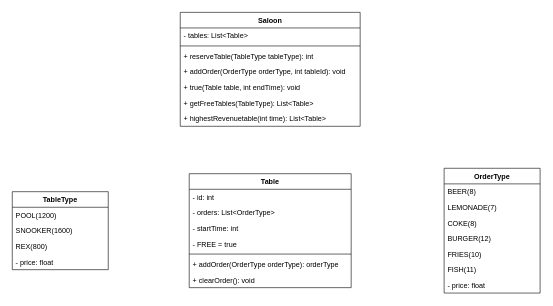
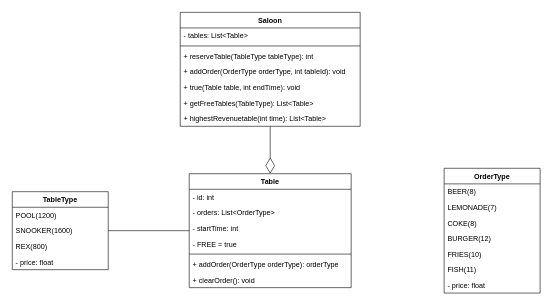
  <mxCell id="0" />
  <mxCell id="1" parent="0" />
+ <mxCell id="2" style="edgeStyle=orthogonalEdgeStyle;rounded=0;orthogonalLoop=1;jettySize=auto;html=1;endArrow=none;endFill=0;" edge="1" parent="1" source="3" target="24"><mxGeometry relative="1" as="geometry" /></mxCell>
  <mxCell id="3" value="TableType" style="swimlane;fontStyle=1;childLayout=stackLayout;horizontal=1;startSize=26;horizontalStack=0;resizeParent=1;resizeParentMax=0;resizeLast=0;collapsible=1;marginBottom=0;" parent="1" vertex="1"><mxGeometry x="20" y="319" width="160" height="130" as="geometry" /></mxCell>
  <mxCell id="4" value="POOL(1200)" style="text;strokeColor=none;fillColor=none;align=left;verticalAlign=top;spacingLeft=4;spacingRight=4;overflow=hidden;rotatable=0;points=[[0,0.5],[1,0.5]];portConstraint=eastwest;" parent="3" vertex="1"><mxGeometry y="26" width="160" height="26" as="geometry" /></mxCell>
  <mxCell id="5" value="SNOOKER(1600)" style="text;strokeColor=none;fillColor=none;align=left;verticalAlign=top;spacingLeft=4;spacingRight=4;overflow=hidden;rotatable=0;points=[[0,0.5],[1,0.5]];portConstraint=eastwest;" parent="3" vertex="1"><mxGeometry y="52" width="160" height="26" as="geometry" /></mxCell>
  <mxCell id="6" value="REX(800)" style="text;strokeColor=none;fillColor=none;align=left;verticalAlign=top;spacingLeft=4;spacingRight=4;overflow=hidden;rotatable=0;points=[[0,0.5],[1,0.5]];portConstraint=eastwest;" parent="3" vertex="1"><mxGeometry y="78" width="160" height="26" as="geometry" /></mxCell>
  <mxCell id="7" value="- price: float" style="text;strokeColor=none;fillColor=none;align=left;verticalAlign=top;spacingLeft=4;spacingRight=4;overflow=hidden;rotatable=0;points=[[0,0.5],[1,0.5]];portConstraint=eastwest;" parent="3" vertex="1"><mxGeometry y="104" width="160" height="26" as="geometry" /></mxCell>
  <mxCell id="8" value="Saloon" style="swimlane;fontStyle=1;childLayout=stackLayout;horizontal=1;startSize=26;horizontalStack=0;resizeParent=1;resizeParentMax=0;resizeLast=0;collapsible=1;marginBottom=0;" parent="1" vertex="1"><mxGeometry x="300" y="20" width="300" height="190" as="geometry" /></mxCell>
  <mxCell id="9" value="- tables: List&lt;Table&gt;" style="text;strokeColor=none;fillColor=none;align=left;verticalAlign=top;spacingLeft=4;spacingRight=4;overflow=hidden;rotatable=0;points=[[0,0.5],[1,0.5]];portConstraint=eastwest;" parent="8" vertex="1"><mxGeometry y="26" width="300" height="26" as="geometry" /></mxCell>
  <mxCell id="10" value="" style="line;strokeWidth=1;fillColor=none;align=left;verticalAlign=middle;spacingTop=-1;spacingLeft=3;spacingRight=3;rotatable=0;labelPosition=right;points=[];portConstraint=eastwest;" parent="8" vertex="1"><mxGeometry y="52" width="300" height="8" as="geometry" /></mxCell>
  <mxCell id="11" value="+ reserveTable(TableType tableType): int" style="text;strokeColor=none;fillColor=none;align=left;verticalAlign=top;spacingLeft=4;spacingRight=4;overflow=hidden;rotatable=0;points=[[0,0.5],[1,0.5]];portConstraint=eastwest;" parent="8" vertex="1"><mxGeometry y="60" width="300" height="26" as="geometry" /></mxCell>
  <mxCell id="12" value="+ addOrder(OrderType orderType, int tableId): void" style="text;strokeColor=none;fillColor=none;align=left;verticalAlign=top;spacingLeft=4;spacingRight=4;overflow=hidden;rotatable=0;points=[[0,0.5],[1,0.5]];portConstraint=eastwest;" parent="8" vertex="1"><mxGeometry y="86" width="300" height="26" as="geometry" /></mxCell>
  <mxCell id="13" value="+ true(Table table, int endTime): void" style="text;strokeColor=none;fillColor=none;align=left;verticalAlign=top;spacingLeft=4;spacingRight=4;overflow=hidden;rotatable=0;points=[[0,0.5],[1,0.5]];portConstraint=eastwest;" parent="8" vertex="1"><mxGeometry y="112" width="300" height="26" as="geometry" /></mxCell>
  <mxCell id="14" value="+ getFreeTables(TableType): List&lt;Table&gt;" style="text;strokeColor=none;fillColor=none;align=left;verticalAlign=top;spacingLeft=4;spacingRight=4;overflow=hidden;rotatable=0;points=[[0,0.5],[1,0.5]];portConstraint=eastwest;" parent="8" vertex="1"><mxGeometry y="138" width="300" height="26" as="geometry" /></mxCell>
  <mxCell id="15" value="+ highestRevenuetable(int time): List&lt;Table&gt;" style="text;strokeColor=none;fillColor=none;align=left;verticalAlign=top;spacingLeft=4;spacingRight=4;overflow=hidden;rotatable=0;points=[[0,0.5],[1,0.5]];portConstraint=eastwest;" parent="8" vertex="1"><mxGeometry y="164" width="300" height="26" as="geometry" /></mxCell>
  <mxCell id="16" value="OrderType" style="swimlane;fontStyle=1;childLayout=stackLayout;horizontal=1;startSize=26;horizontalStack=0;resizeParent=1;resizeParentMax=0;resizeLast=0;collapsible=1;marginBottom=0;" parent="1" vertex="1"><mxGeometry x="740" y="280" width="160" height="208" as="geometry" /></mxCell>
  <mxCell id="17" value="BEER(8)" style="text;strokeColor=none;fillColor=none;align=left;verticalAlign=top;spacingLeft=4;spacingRight=4;overflow=hidden;rotatable=0;points=[[0,0.5],[1,0.5]];portConstraint=eastwest;" parent="16" vertex="1"><mxGeometry y="26" width="160" height="26" as="geometry" /></mxCell>
  <mxCell id="18" value="LEMONADE(7)" style="text;strokeColor=none;fillColor=none;align=left;verticalAlign=top;spacingLeft=4;spacingRight=4;overflow=hidden;rotatable=0;points=[[0,0.5],[1,0.5]];portConstraint=eastwest;" parent="16" vertex="1"><mxGeometry y="52" width="160" height="26" as="geometry" /></mxCell>
  <mxCell id="19" value="COKE(8)" style="text;strokeColor=none;fillColor=none;align=left;verticalAlign=top;spacingLeft=4;spacingRight=4;overflow=hidden;rotatable=0;points=[[0,0.5],[1,0.5]];portConstraint=eastwest;" parent="16" vertex="1"><mxGeometry y="78" width="160" height="26" as="geometry" /></mxCell>
  <mxCell id="20" value="BURGER(12)" style="text;strokeColor=none;fillColor=none;align=left;verticalAlign=top;spacingLeft=4;spacingRight=4;overflow=hidden;rotatable=0;points=[[0,0.5],[1,0.5]];portConstraint=eastwest;" parent="16" vertex="1"><mxGeometry y="104" width="160" height="26" as="geometry" /></mxCell>
  <mxCell id="21" value="FRIES(10)" style="text;strokeColor=none;fillColor=none;align=left;verticalAlign=top;spacingLeft=4;spacingRight=4;overflow=hidden;rotatable=0;points=[[0,0.5],[1,0.5]];portConstraint=eastwest;" parent="16" vertex="1"><mxGeometry y="130" width="160" height="26" as="geometry" /></mxCell>
  <mxCell id="22" value="FISH(11)" style="text;strokeColor=none;fillColor=none;align=left;verticalAlign=top;spacingLeft=4;spacingRight=4;overflow=hidden;rotatable=0;points=[[0,0.5],[1,0.5]];portConstraint=eastwest;" parent="16" vertex="1"><mxGeometry y="156" width="160" height="26" as="geometry" /></mxCell>
  <mxCell id="23" value="- price: float" style="text;strokeColor=none;fillColor=none;align=left;verticalAlign=top;spacingLeft=4;spacingRight=4;overflow=hidden;rotatable=0;points=[[0,0.5],[1,0.5]];portConstraint=eastwest;" parent="16" vertex="1"><mxGeometry y="182" width="160" height="26" as="geometry" /></mxCell>
  <mxCell id="24" value="Table" style="swimlane;fontStyle=1;childLayout=stackLayout;horizontal=1;startSize=26;horizontalStack=0;resizeParent=1;resizeParentMax=0;resizeLast=0;collapsible=1;marginBottom=0;" parent="1" vertex="1"><mxGeometry x="315" y="289" width="270" height="190" as="geometry" /></mxCell>
  <mxCell id="25" value="- id: int" style="text;strokeColor=none;fillColor=none;align=left;verticalAlign=top;spacingLeft=4;spacingRight=4;overflow=hidden;rotatable=0;points=[[0,0.5],[1,0.5]];portConstraint=eastwest;" parent="24" vertex="1"><mxGeometry y="26" width="270" height="26" as="geometry" /></mxCell>
  <mxCell id="26" value="- orders: List&lt;OrderType&gt;" style="text;strokeColor=none;fillColor=none;align=left;verticalAlign=top;spacingLeft=4;spacingRight=4;overflow=hidden;rotatable=0;points=[[0,0.5],[1,0.5]];portConstraint=eastwest;" parent="24" vertex="1"><mxGeometry y="52" width="270" height="26" as="geometry" /></mxCell>
  <mxCell id="27" value="- startTime: int" style="text;strokeColor=none;fillColor=none;align=left;verticalAlign=top;spacingLeft=4;spacingRight=4;overflow=hidden;rotatable=0;points=[[0,0.5],[1,0.5]];portConstraint=eastwest;" parent="24" vertex="1"><mxGeometry y="78" width="270" height="26" as="geometry" /></mxCell>
  <mxCell id="28" value="- FREE = true" style="text;strokeColor=none;fillColor=none;align=left;verticalAlign=top;spacingLeft=4;spacingRight=4;overflow=hidden;rotatable=0;points=[[0,0.5],[1,0.5]];portConstraint=eastwest;" parent="24" vertex="1"><mxGeometry y="104" width="270" height="26" as="geometry" /></mxCell>
  <mxCell id="29" value="" style="line;strokeWidth=1;fillColor=none;align=left;verticalAlign=middle;spacingTop=-1;spacingLeft=3;spacingRight=3;rotatable=0;labelPosition=right;points=[];portConstraint=eastwest;" parent="24" vertex="1"><mxGeometry y="130" width="270" height="8" as="geometry" /></mxCell>
  <mxCell id="30" value="+ addOrder(OrderType orderType): orderType" style="text;strokeColor=none;fillColor=none;align=left;verticalAlign=top;spacingLeft=4;spacingRight=4;overflow=hidden;rotatable=0;points=[[0,0.5],[1,0.5]];portConstraint=eastwest;" parent="24" vertex="1"><mxGeometry y="138" width="270" height="26" as="geometry" /></mxCell>
  <mxCell id="31" value="+ clearOrder(): void" style="text;strokeColor=none;fillColor=none;align=left;verticalAlign=top;spacingLeft=4;spacingRight=4;overflow=hidden;rotatable=0;points=[[0,0.5],[1,0.5]];portConstraint=eastwest;" parent="24" vertex="1"><mxGeometry y="164" width="270" height="26" as="geometry" /></mxCell>
+ <mxCell id="32" value="" style="endArrow=diamondThin;endFill=0;endSize=24;html=1;rounded=0;" parent="1" source="8" target="24" edge="1"><mxGeometry width="160" relative="1" as="geometry"><mxPoint x="380" y="240" as="sourcePoint" /><mxPoint x="540" y="240" as="targetPoint" /></mxGeometry></mxCell>
